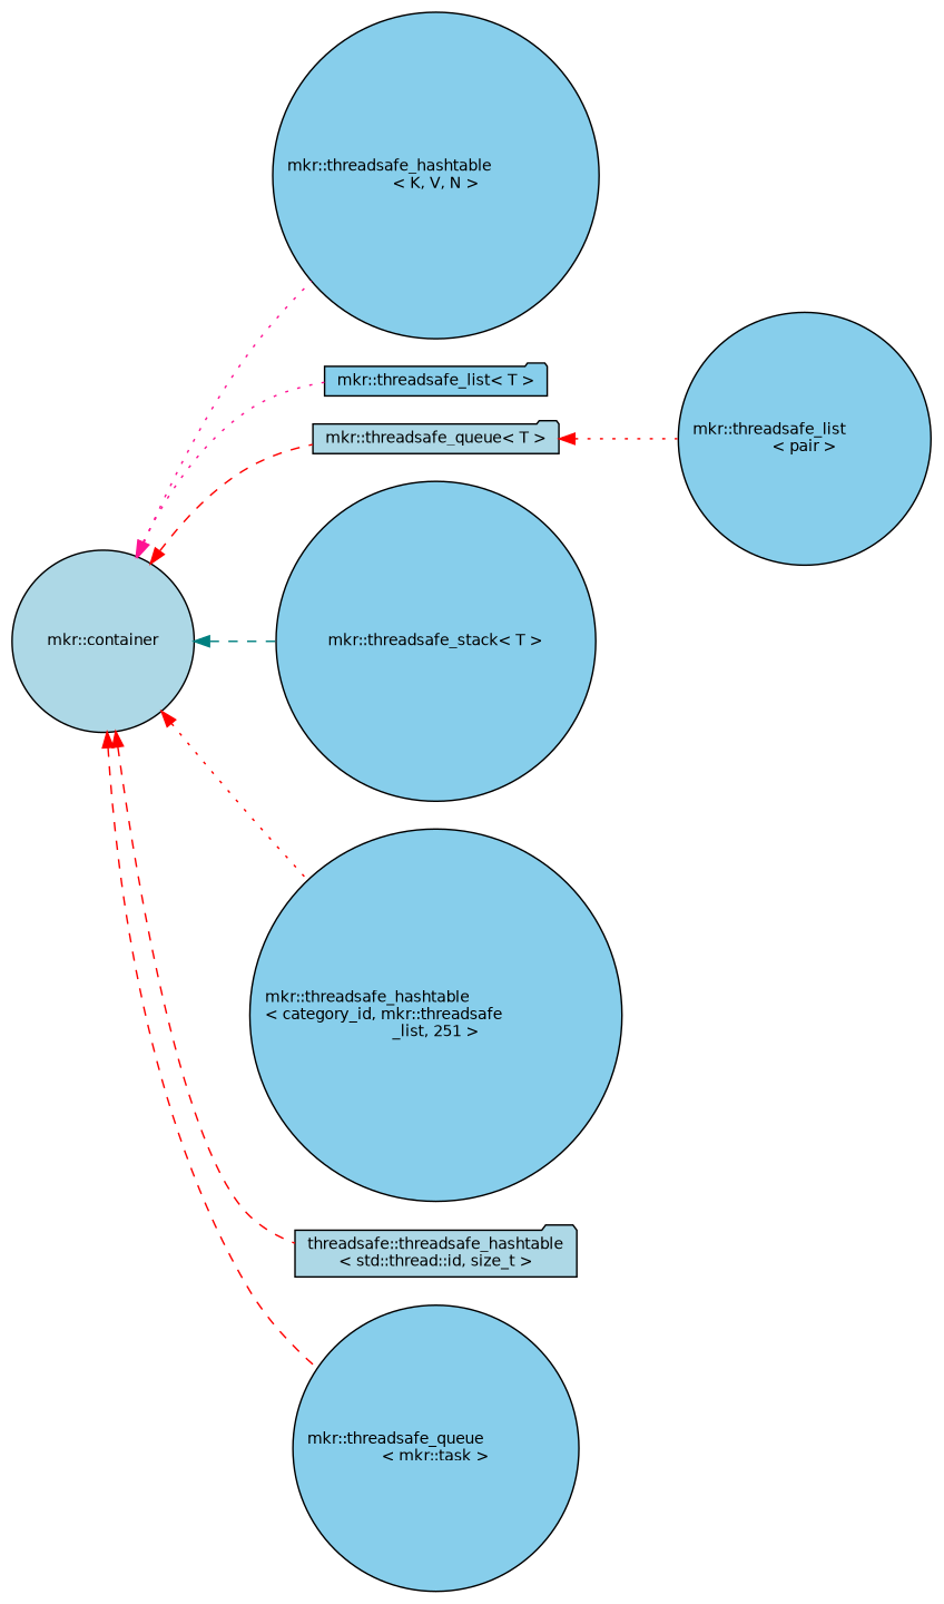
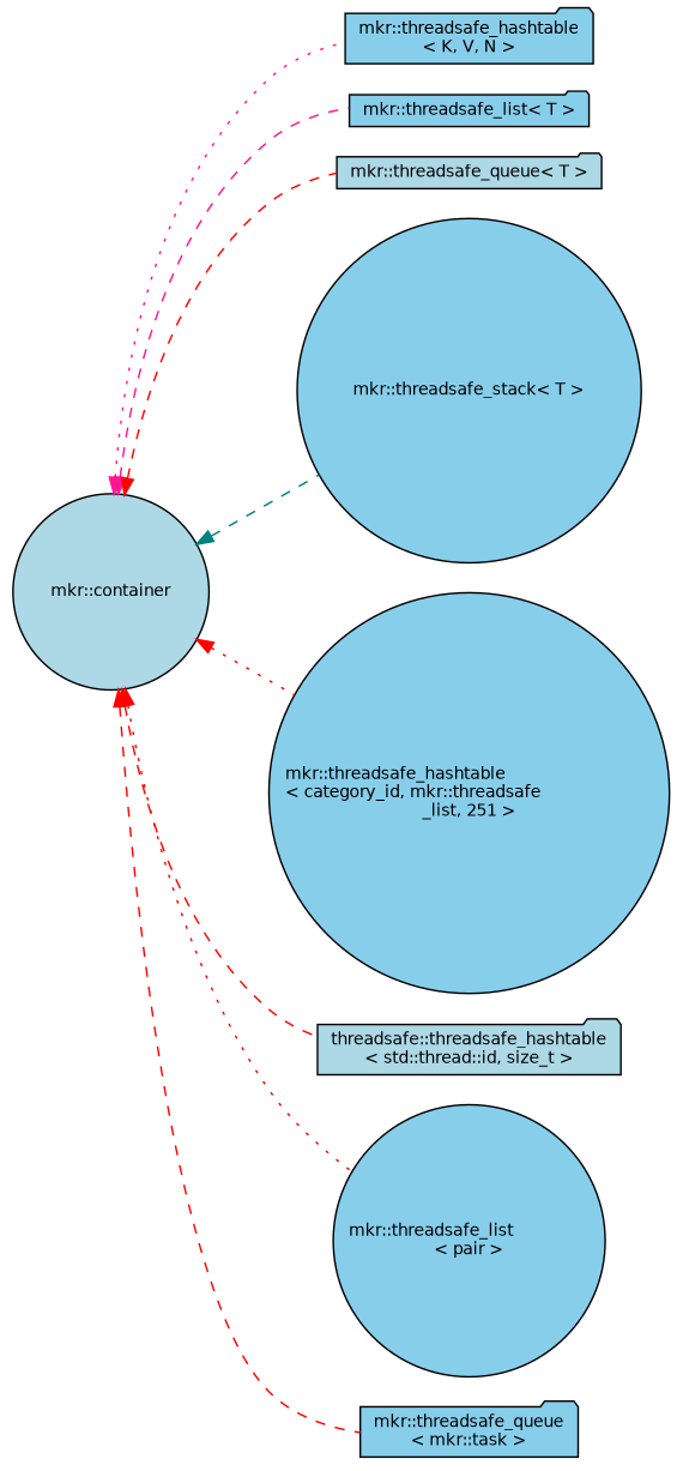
  digraph {
    rankdir=LR
    node [color=black fillcolor=skyblue fontname=Helvetica fontsize=10 shape=circle style=filled]
    edge [color=red dir=back fontname=Helvetica fontsize=10 labelfontname=Helvetica labelfontsize=10 style=dotted]
    n1 [fillcolor=lightblue height=0.2 label="mkr::container" width=0.4]
-   n2 [height=0.2 label="mkr::threadsafe_hashtable\l\< K, V, N \>" width=0.4]
+   n2 [height=0.2 label="mkr::threadsafe_hashtable\l\< K, V, N \>" shape=folder width=0.4]
    n3 [height=0.2 label="mkr::threadsafe_list\< T \>" shape=folder width=0.4]
    n4 [fillcolor=lightblue height=0.2 label="mkr::threadsafe_queue\< T \>" shape=folder width=0.4]
    n5 [height=0.2 label="mkr::threadsafe_stack\< T \>" width=0.4]
    n6 [height=0.2 label="mkr::threadsafe_hashtable\l\< category_id, mkr::threadsafe\l_list, 251 \>" width=0.4]
    n7 [fillcolor=lightblue height=0.2 label="threadsafe::threadsafe_hashtable\l\< std::thread::id, size_t \>" shape=folder width=0.4]
    n8 [height=0.2 label="mkr::threadsafe_list\l\< pair \>" width=0.4]
-   n9 [height=0.2 label="mkr::threadsafe_queue\l\< mkr::task \>" width=0.4]
+   n9 [height=0.2 label="mkr::threadsafe_queue\l\< mkr::task \>" shape=folder width=0.4]
    n1 -> n2 [color=deeppink]
-   n1 -> n3 [color=deeppink]
+   n1 -> n3 [color=deeppink style=dashed]
    n1 -> n4 [style=dashed]
    n1 -> n5 [color=teal style=dashed]
    n1 -> n6
    n1 -> n7 [style=dashed]
-   n4 -> n8
+   n1 -> n8
    n1 -> n9 [style=dashed]
  }
